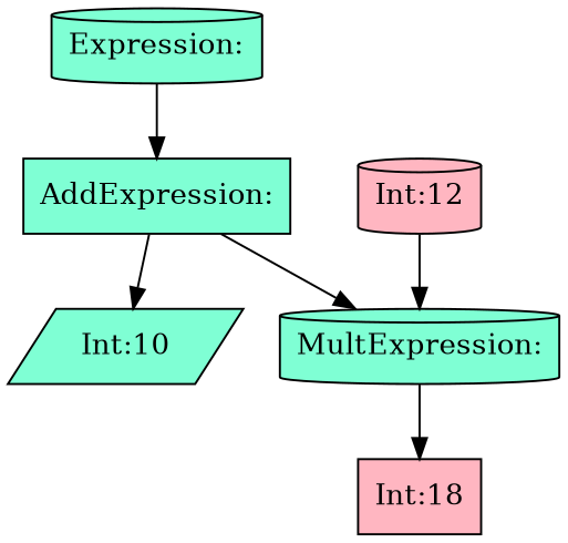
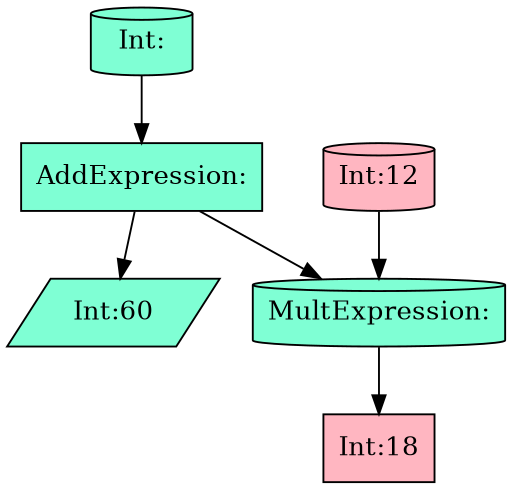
  digraph {
    node [fillcolor=aquamarine shape=cylinder style=filled]
-   n1 [label="Expression:"]
+   n1 [label="Int:"]
    n2 [label="AddExpression:" shape=box]
-   n3 [label="Int:10" shape=parallelogram]
+   n3 [label="Int:60" shape=parallelogram]
    n4 [label="MultExpression:"]
    n5 [fillcolor=lightpink label="Int:18" shape=box]
    n6 [fillcolor=lightpink label="Int:12"]
    n1 -> n2
    n2 -> n3
    n2 -> n4
    n4 -> n5
    n6 -> n4
  }
